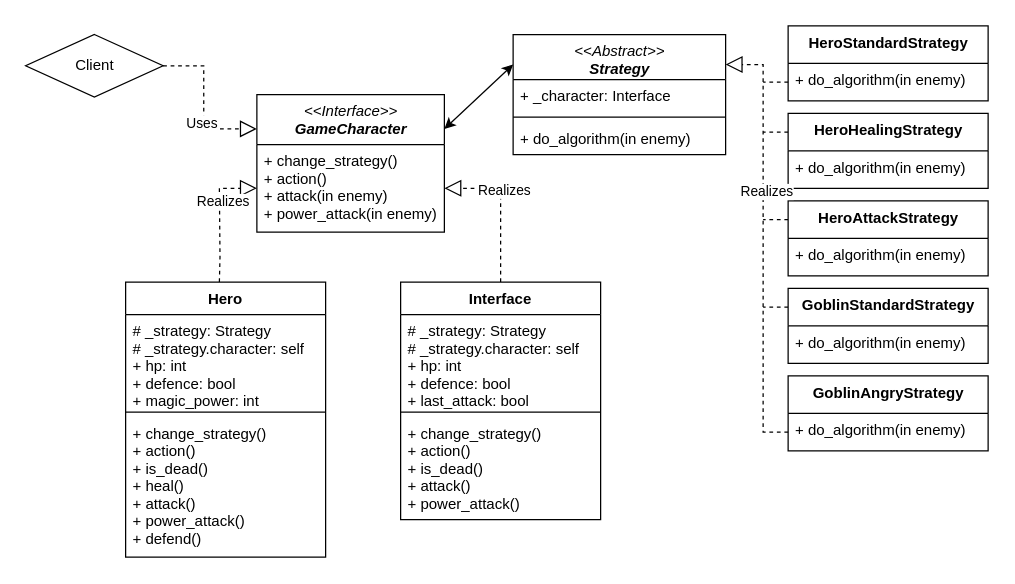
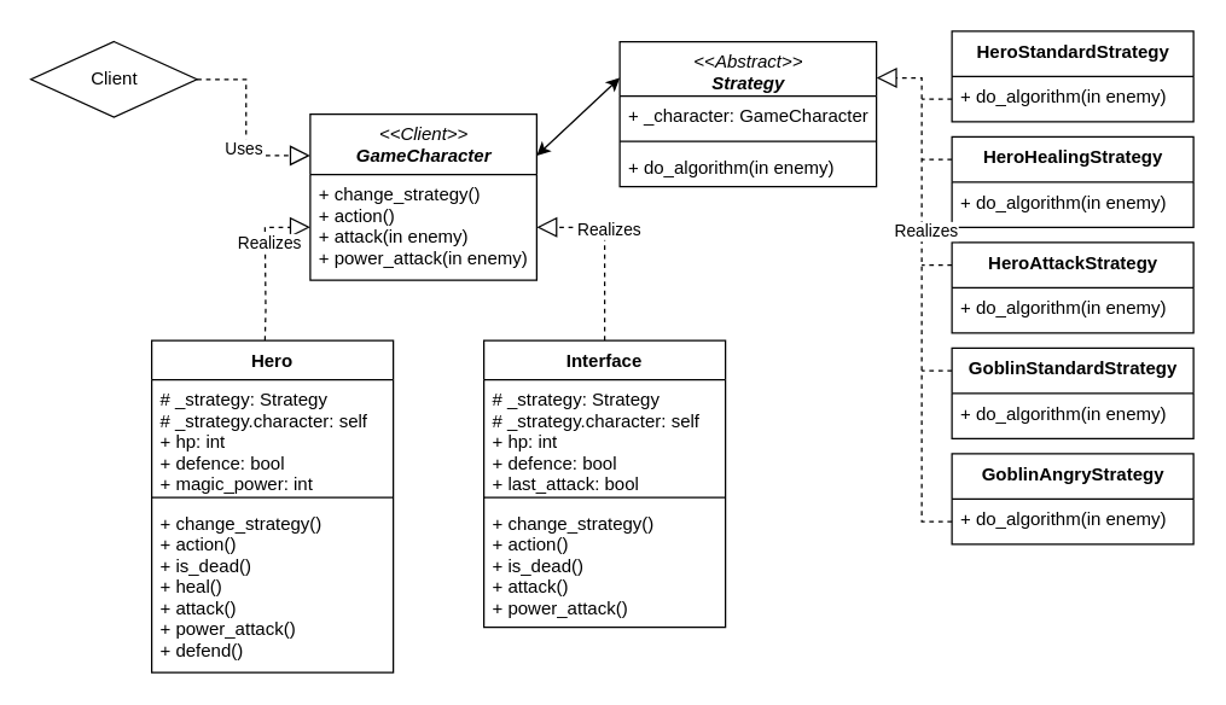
  <mxCell id="0" />
  <mxCell id="1" parent="0" />
  <mxCell id="2" value="Hero" style="swimlane;fontStyle=1;align=center;verticalAlign=top;childLayout=stackLayout;horizontal=1;startSize=26;horizontalStack=0;resizeParent=1;resizeParentMax=0;resizeLast=0;collapsible=1;marginBottom=0;fontColor=#000000;" vertex="1" parent="1"><mxGeometry x="100" y="225" width="160" height="220" as="geometry" /></mxCell>
  <mxCell id="3" value="# _strategy: Strategy&#10;# _strategy.character: self&#10;+ hp: int&#10;+ defence: bool&#10;+ magic_power: int" style="text;strokeColor=none;fillColor=none;align=left;verticalAlign=top;spacingLeft=4;spacingRight=4;overflow=hidden;rotatable=0;points=[[0,0.5],[1,0.5]];portConstraint=eastwest;" vertex="1" parent="2"><mxGeometry y="26" width="160" height="74" as="geometry" /></mxCell>
  <mxCell id="4" value="" style="line;strokeWidth=1;fillColor=none;align=left;verticalAlign=middle;spacingTop=-1;spacingLeft=3;spacingRight=3;rotatable=0;labelPosition=right;points=[];portConstraint=eastwest;" vertex="1" parent="2"><mxGeometry y="100" width="160" height="8" as="geometry" /></mxCell>
  <mxCell id="5" value="+ change_strategy()&#10;+ action()&#10;+ is_dead()&#10;+ heal()&#10;+ attack()&#10;+ power_attack()&#10;+ defend()" style="text;strokeColor=none;fillColor=none;align=left;verticalAlign=top;spacingLeft=4;spacingRight=4;overflow=hidden;rotatable=0;points=[[0,0.5],[1,0.5]];portConstraint=eastwest;" vertex="1" parent="2"><mxGeometry y="108" width="160" height="112" as="geometry" /></mxCell>
  <mxCell id="6" value="Interface" style="swimlane;fontStyle=1;align=center;verticalAlign=top;childLayout=stackLayout;horizontal=1;startSize=26;horizontalStack=0;resizeParent=1;resizeParentMax=0;resizeLast=0;collapsible=1;marginBottom=0;fontColor=#000000;" vertex="1" parent="1"><mxGeometry x="320" y="225" width="160" height="190" as="geometry" /></mxCell>
  <mxCell id="7" value="# _strategy: Strategy&#10;# _strategy.character: self&#10;+ hp: int&#10;+ defence: bool&#10;+ last_attack: bool" style="text;strokeColor=none;fillColor=none;align=left;verticalAlign=top;spacingLeft=4;spacingRight=4;overflow=hidden;rotatable=0;points=[[0,0.5],[1,0.5]];portConstraint=eastwest;" vertex="1" parent="6"><mxGeometry y="26" width="160" height="74" as="geometry" /></mxCell>
  <mxCell id="8" value="" style="line;strokeWidth=1;fillColor=none;align=left;verticalAlign=middle;spacingTop=-1;spacingLeft=3;spacingRight=3;rotatable=0;labelPosition=right;points=[];portConstraint=eastwest;" vertex="1" parent="6"><mxGeometry y="100" width="160" height="8" as="geometry" /></mxCell>
  <mxCell id="9" value="+ change_strategy()&#10;+ action()&#10;+ is_dead()&#10;+ attack()&#10;+ power_attack()" style="text;strokeColor=none;fillColor=none;align=left;verticalAlign=top;spacingLeft=4;spacingRight=4;overflow=hidden;rotatable=0;points=[[0,0.5],[1,0.5]];portConstraint=eastwest;" vertex="1" parent="6"><mxGeometry y="108" width="160" height="82" as="geometry" /></mxCell>
  <mxCell id="10" value="&lt;i&gt;&amp;lt;&amp;lt;Abstract&amp;gt;&amp;gt;&lt;/i&gt;&lt;br&gt;&lt;b&gt;&lt;i&gt;Strategy&lt;/i&gt;&lt;/b&gt;" style="swimlane;fontStyle=0;align=center;verticalAlign=top;childLayout=stackLayout;horizontal=1;startSize=36;horizontalStack=0;resizeParent=1;resizeParentMax=0;resizeLast=0;collapsible=1;marginBottom=0;fontColor=#000000;html=1;" vertex="1" parent="1"><mxGeometry x="410" y="27" width="170" height="96" as="geometry" /></mxCell>
- <mxCell id="11" value="+ _character: Interface" style="text;strokeColor=none;fillColor=none;align=left;verticalAlign=top;spacingLeft=4;spacingRight=4;overflow=hidden;rotatable=0;points=[[0,0.5],[1,0.5]];portConstraint=eastwest;" vertex="1" parent="10"><mxGeometry y="36" width="170" height="26" as="geometry" /></mxCell>
+ <mxCell id="11" value="+ _character: GameCharacter" style="text;strokeColor=none;fillColor=none;align=left;verticalAlign=top;spacingLeft=4;spacingRight=4;overflow=hidden;rotatable=0;points=[[0,0.5],[1,0.5]];portConstraint=eastwest;" vertex="1" parent="10"><mxGeometry y="36" width="170" height="26" as="geometry" /></mxCell>
  <mxCell id="12" value="" style="line;strokeWidth=1;fillColor=none;align=left;verticalAlign=middle;spacingTop=-1;spacingLeft=3;spacingRight=3;rotatable=0;labelPosition=right;points=[];portConstraint=eastwest;" vertex="1" parent="10"><mxGeometry y="62" width="170" height="8" as="geometry" /></mxCell>
  <mxCell id="13" value="+ do_algorithm(in enemy)" style="text;strokeColor=none;fillColor=none;align=left;verticalAlign=top;spacingLeft=4;spacingRight=4;overflow=hidden;rotatable=0;points=[[0,0.5],[1,0.5]];portConstraint=eastwest;" vertex="1" parent="10"><mxGeometry y="70" width="170" height="26" as="geometry" /></mxCell>
- <mxCell id="14" value="&amp;lt;&amp;lt;Interface&amp;gt;&amp;gt;&lt;br&gt;&lt;b&gt;GameCharacter&lt;/b&gt;" style="swimlane;fontStyle=2;align=center;verticalAlign=top;childLayout=stackLayout;horizontal=1;startSize=40;horizontalStack=0;resizeParent=1;resizeParentMax=0;resizeLast=0;collapsible=1;marginBottom=0;html=1;" vertex="1" parent="1"><mxGeometry x="205" y="75" width="150" height="110" as="geometry" /></mxCell>
+ <mxCell id="14" value="&amp;lt;&amp;lt;Client&amp;gt;&amp;gt;&lt;br&gt;&lt;b&gt;GameCharacter&lt;/b&gt;" style="swimlane;fontStyle=2;align=center;verticalAlign=top;childLayout=stackLayout;horizontal=1;startSize=40;horizontalStack=0;resizeParent=1;resizeParentMax=0;resizeLast=0;collapsible=1;marginBottom=0;html=1;" vertex="1" parent="1"><mxGeometry x="205" y="75" width="150" height="110" as="geometry" /></mxCell>
  <mxCell id="15" value="+ change_strategy()&#10;+ action()&#10;+ attack(in enemy)&#10;+ power_attack(in enemy)" style="text;strokeColor=none;fillColor=none;align=left;verticalAlign=top;spacingLeft=4;spacingRight=4;overflow=hidden;rotatable=0;points=[[0,0.5],[1,0.5]];portConstraint=eastwest;" vertex="1" parent="14"><mxGeometry y="40" width="150" height="70" as="geometry" /></mxCell>
  <mxCell id="16" style="edgeStyle=orthogonalEdgeStyle;rounded=0;orthogonalLoop=1;jettySize=auto;html=1;entryX=0;entryY=0.5;entryDx=0;entryDy=0;endSize=11;startSize=11;endArrow=block;endFill=0;dashed=1;" edge="1" parent="1" target="15"><mxGeometry relative="1" as="geometry"><mxPoint x="175" y="225" as="sourcePoint" /><mxPoint x="665" y="345" as="targetPoint" /></mxGeometry></mxCell>
  <mxCell id="17" value="Realizes" style="edgeLabel;html=1;align=center;verticalAlign=middle;resizable=0;points=[];fontColor=#000000;" vertex="1" connectable="0" parent="16"><mxGeometry x="0.241" y="-2" relative="1" as="geometry"><mxPoint as="offset" /></mxGeometry></mxCell>
  <mxCell id="18" style="edgeStyle=orthogonalEdgeStyle;rounded=0;orthogonalLoop=1;jettySize=auto;html=1;entryX=1;entryY=0.5;entryDx=0;entryDy=0;endSize=11;startSize=11;endArrow=block;endFill=0;dashed=1;exitX=0.5;exitY=0;exitDx=0;exitDy=0;" edge="1" parent="1" source="6" target="15"><mxGeometry relative="1" as="geometry"><mxPoint x="465" y="185" as="sourcePoint" /><mxPoint x="495" y="110" as="targetPoint" /></mxGeometry></mxCell>
  <mxCell id="19" value="Realizes" style="edgeLabel;html=1;align=center;verticalAlign=middle;resizable=0;points=[];fontColor=#000000;" vertex="1" connectable="0" parent="18"><mxGeometry x="0.241" y="-2" relative="1" as="geometry"><mxPoint as="offset" /></mxGeometry></mxCell>
  <mxCell id="20" value="&lt;b style=&quot;font-style: normal&quot;&gt;HeroStandardStrategy&lt;/b&gt;" style="swimlane;fontStyle=2;align=center;verticalAlign=top;childLayout=stackLayout;horizontal=1;startSize=30;horizontalStack=0;resizeParent=1;resizeParentMax=0;resizeLast=0;collapsible=1;marginBottom=0;html=1;" vertex="1" parent="1"><mxGeometry x="630" y="20" width="160" height="60" as="geometry" /></mxCell>
  <mxCell id="21" value="+ do_algorithm(in enemy)" style="text;strokeColor=none;fillColor=none;align=left;verticalAlign=top;spacingLeft=4;spacingRight=4;overflow=hidden;rotatable=0;points=[[0,0.5],[1,0.5]];portConstraint=eastwest;" vertex="1" parent="20"><mxGeometry y="30" width="160" height="30" as="geometry" /></mxCell>
  <mxCell id="22" style="edgeStyle=orthogonalEdgeStyle;rounded=0;orthogonalLoop=1;jettySize=auto;html=1;exitX=0;exitY=0.25;exitDx=0;exitDy=0;dashed=1;endArrow=none;endFill=0;" edge="1" parent="1" source="23"><mxGeometry relative="1" as="geometry"><mxPoint x="610" y="105" as="targetPoint" /></mxGeometry></mxCell>
  <mxCell id="23" value="&lt;b style=&quot;font-style: normal&quot;&gt;HeroHealingStrategy&lt;/b&gt;" style="swimlane;fontStyle=2;align=center;verticalAlign=top;childLayout=stackLayout;horizontal=1;startSize=30;horizontalStack=0;resizeParent=1;resizeParentMax=0;resizeLast=0;collapsible=1;marginBottom=0;html=1;" vertex="1" parent="1"><mxGeometry x="630" y="90" width="160" height="60" as="geometry" /></mxCell>
  <mxCell id="24" value="+ do_algorithm(in enemy)" style="text;strokeColor=none;fillColor=none;align=left;verticalAlign=top;spacingLeft=4;spacingRight=4;overflow=hidden;rotatable=0;points=[[0,0.5],[1,0.5]];portConstraint=eastwest;" vertex="1" parent="23"><mxGeometry y="30" width="160" height="30" as="geometry" /></mxCell>
  <mxCell id="25" style="edgeStyle=orthogonalEdgeStyle;rounded=0;orthogonalLoop=1;jettySize=auto;html=1;exitX=0;exitY=0.25;exitDx=0;exitDy=0;dashed=1;endArrow=none;endFill=0;" edge="1" parent="1" source="26"><mxGeometry relative="1" as="geometry"><mxPoint x="610" y="175" as="targetPoint" /></mxGeometry></mxCell>
  <mxCell id="26" value="&lt;b style=&quot;font-style: normal&quot;&gt;HeroAttackStrategy&lt;/b&gt;" style="swimlane;fontStyle=2;align=center;verticalAlign=top;childLayout=stackLayout;horizontal=1;startSize=30;horizontalStack=0;resizeParent=1;resizeParentMax=0;resizeLast=0;collapsible=1;marginBottom=0;html=1;" vertex="1" parent="1"><mxGeometry x="630" y="160" width="160" height="60" as="geometry" /></mxCell>
  <mxCell id="27" value="+ do_algorithm(in enemy)" style="text;strokeColor=none;fillColor=none;align=left;verticalAlign=top;spacingLeft=4;spacingRight=4;overflow=hidden;rotatable=0;points=[[0,0.5],[1,0.5]];portConstraint=eastwest;" vertex="1" parent="26"><mxGeometry y="30" width="160" height="30" as="geometry" /></mxCell>
  <mxCell id="28" style="edgeStyle=orthogonalEdgeStyle;rounded=0;orthogonalLoop=1;jettySize=auto;html=1;exitX=0;exitY=0.25;exitDx=0;exitDy=0;endArrow=none;endFill=0;dashed=1;" edge="1" parent="1" source="29"><mxGeometry relative="1" as="geometry"><mxPoint x="610" y="245" as="targetPoint" /></mxGeometry></mxCell>
  <mxCell id="29" value="&lt;span style=&quot;font-style: normal&quot;&gt;&lt;b&gt;GoblinStandardStrategy&lt;/b&gt;&lt;/span&gt;" style="swimlane;fontStyle=2;align=center;verticalAlign=top;childLayout=stackLayout;horizontal=1;startSize=30;horizontalStack=0;resizeParent=1;resizeParentMax=0;resizeLast=0;collapsible=1;marginBottom=0;html=1;" vertex="1" parent="1"><mxGeometry x="630" y="230" width="160" height="60" as="geometry" /></mxCell>
  <mxCell id="30" value="+ do_algorithm(in enemy)" style="text;strokeColor=none;fillColor=none;align=left;verticalAlign=top;spacingLeft=4;spacingRight=4;overflow=hidden;rotatable=0;points=[[0,0.5],[1,0.5]];portConstraint=eastwest;" vertex="1" parent="29"><mxGeometry y="30" width="160" height="30" as="geometry" /></mxCell>
  <mxCell id="31" value="&lt;span style=&quot;font-style: normal&quot;&gt;&lt;b&gt;GoblinAngryStrategy&lt;/b&gt;&lt;/span&gt;" style="swimlane;fontStyle=2;align=center;verticalAlign=top;childLayout=stackLayout;horizontal=1;startSize=30;horizontalStack=0;resizeParent=1;resizeParentMax=0;resizeLast=0;collapsible=1;marginBottom=0;html=1;" vertex="1" parent="1"><mxGeometry x="630" y="300" width="160" height="60" as="geometry" /></mxCell>
  <mxCell id="32" value="+ do_algorithm(in enemy)" style="text;strokeColor=none;fillColor=none;align=left;verticalAlign=top;spacingLeft=4;spacingRight=4;overflow=hidden;rotatable=0;points=[[0,0.5],[1,0.5]];portConstraint=eastwest;" vertex="1" parent="31"><mxGeometry y="30" width="160" height="30" as="geometry" /></mxCell>
  <mxCell id="33" style="edgeStyle=orthogonalEdgeStyle;rounded=0;orthogonalLoop=1;jettySize=auto;html=1;exitX=0;exitY=0.5;exitDx=0;exitDy=0;entryX=1;entryY=0.25;entryDx=0;entryDy=0;endSize=11;startSize=11;endArrow=block;endFill=0;dashed=1;" edge="1" parent="1" source="32" target="10"><mxGeometry relative="1" as="geometry"><mxPoint x="540" y="505" as="sourcePoint" /><mxPoint x="620" y="400" as="targetPoint" /></mxGeometry></mxCell>
  <mxCell id="34" value="Realizes" style="edgeLabel;html=1;align=center;verticalAlign=middle;resizable=0;points=[];fontColor=#000000;" vertex="1" connectable="0" parent="33"><mxGeometry x="0.241" y="-2" relative="1" as="geometry"><mxPoint as="offset" /></mxGeometry></mxCell>
  <mxCell id="35" style="edgeStyle=orthogonalEdgeStyle;rounded=0;orthogonalLoop=1;jettySize=auto;html=1;exitX=0;exitY=0.5;exitDx=0;exitDy=0;dashed=1;endArrow=none;endFill=0;" edge="1" parent="1" source="21"><mxGeometry relative="1" as="geometry"><mxPoint x="610" y="65" as="targetPoint" /></mxGeometry></mxCell>
  <mxCell id="36" value="" style="endArrow=classic;startArrow=classic;html=1;dashed=0;exitX=1;exitY=0.25;exitDx=0;exitDy=0;entryX=0;entryY=0.25;entryDx=0;entryDy=0;" edge="1" parent="1" source="14" target="10"><mxGeometry width="50" height="50" relative="1" as="geometry"><mxPoint x="440" y="320" as="sourcePoint" /><mxPoint x="490" y="270" as="targetPoint" /></mxGeometry></mxCell>
  <mxCell id="37" value="Client" style="rhombus;html=1;fontColor=#000000;" vertex="1" parent="1"><mxGeometry x="20" y="27" width="110" height="50" as="geometry" /></mxCell>
  <mxCell id="38" style="edgeStyle=orthogonalEdgeStyle;rounded=0;orthogonalLoop=1;jettySize=auto;html=1;exitX=1;exitY=0.5;exitDx=0;exitDy=0;endSize=11;startSize=11;endArrow=block;endFill=0;dashed=1;fontColor=#000000;entryX=0;entryY=0.25;entryDx=0;entryDy=0;" edge="1" source="37" parent="1" target="14"><mxGeometry relative="1" as="geometry"><mxPoint x="179.2" y="57.049" as="sourcePoint" /><mxPoint x="150" y="145" as="targetPoint" /></mxGeometry></mxCell>
  <mxCell id="39" value="Uses" style="edgeLabel;html=1;align=center;verticalAlign=middle;resizable=0;points=[];fontColor=#000000;" vertex="1" connectable="0" parent="38"><mxGeometry x="0.241" y="-2" relative="1" as="geometry"><mxPoint as="offset" /></mxGeometry></mxCell>
